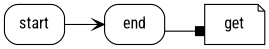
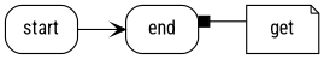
  digraph {
    fontname="Roboto Condensed"
    rankdir=LR
    splines=ortho
    node [fontname="Roboto Condensed" shape=box style=rounded]
    edge [fontname="Roboto Condensed"]
    start
    end
    get [shape=note]
    start -> end [arrowhead=vee]
-   end -> get [arrowhead=box]
+   get -> end [arrowhead=box]
  }
